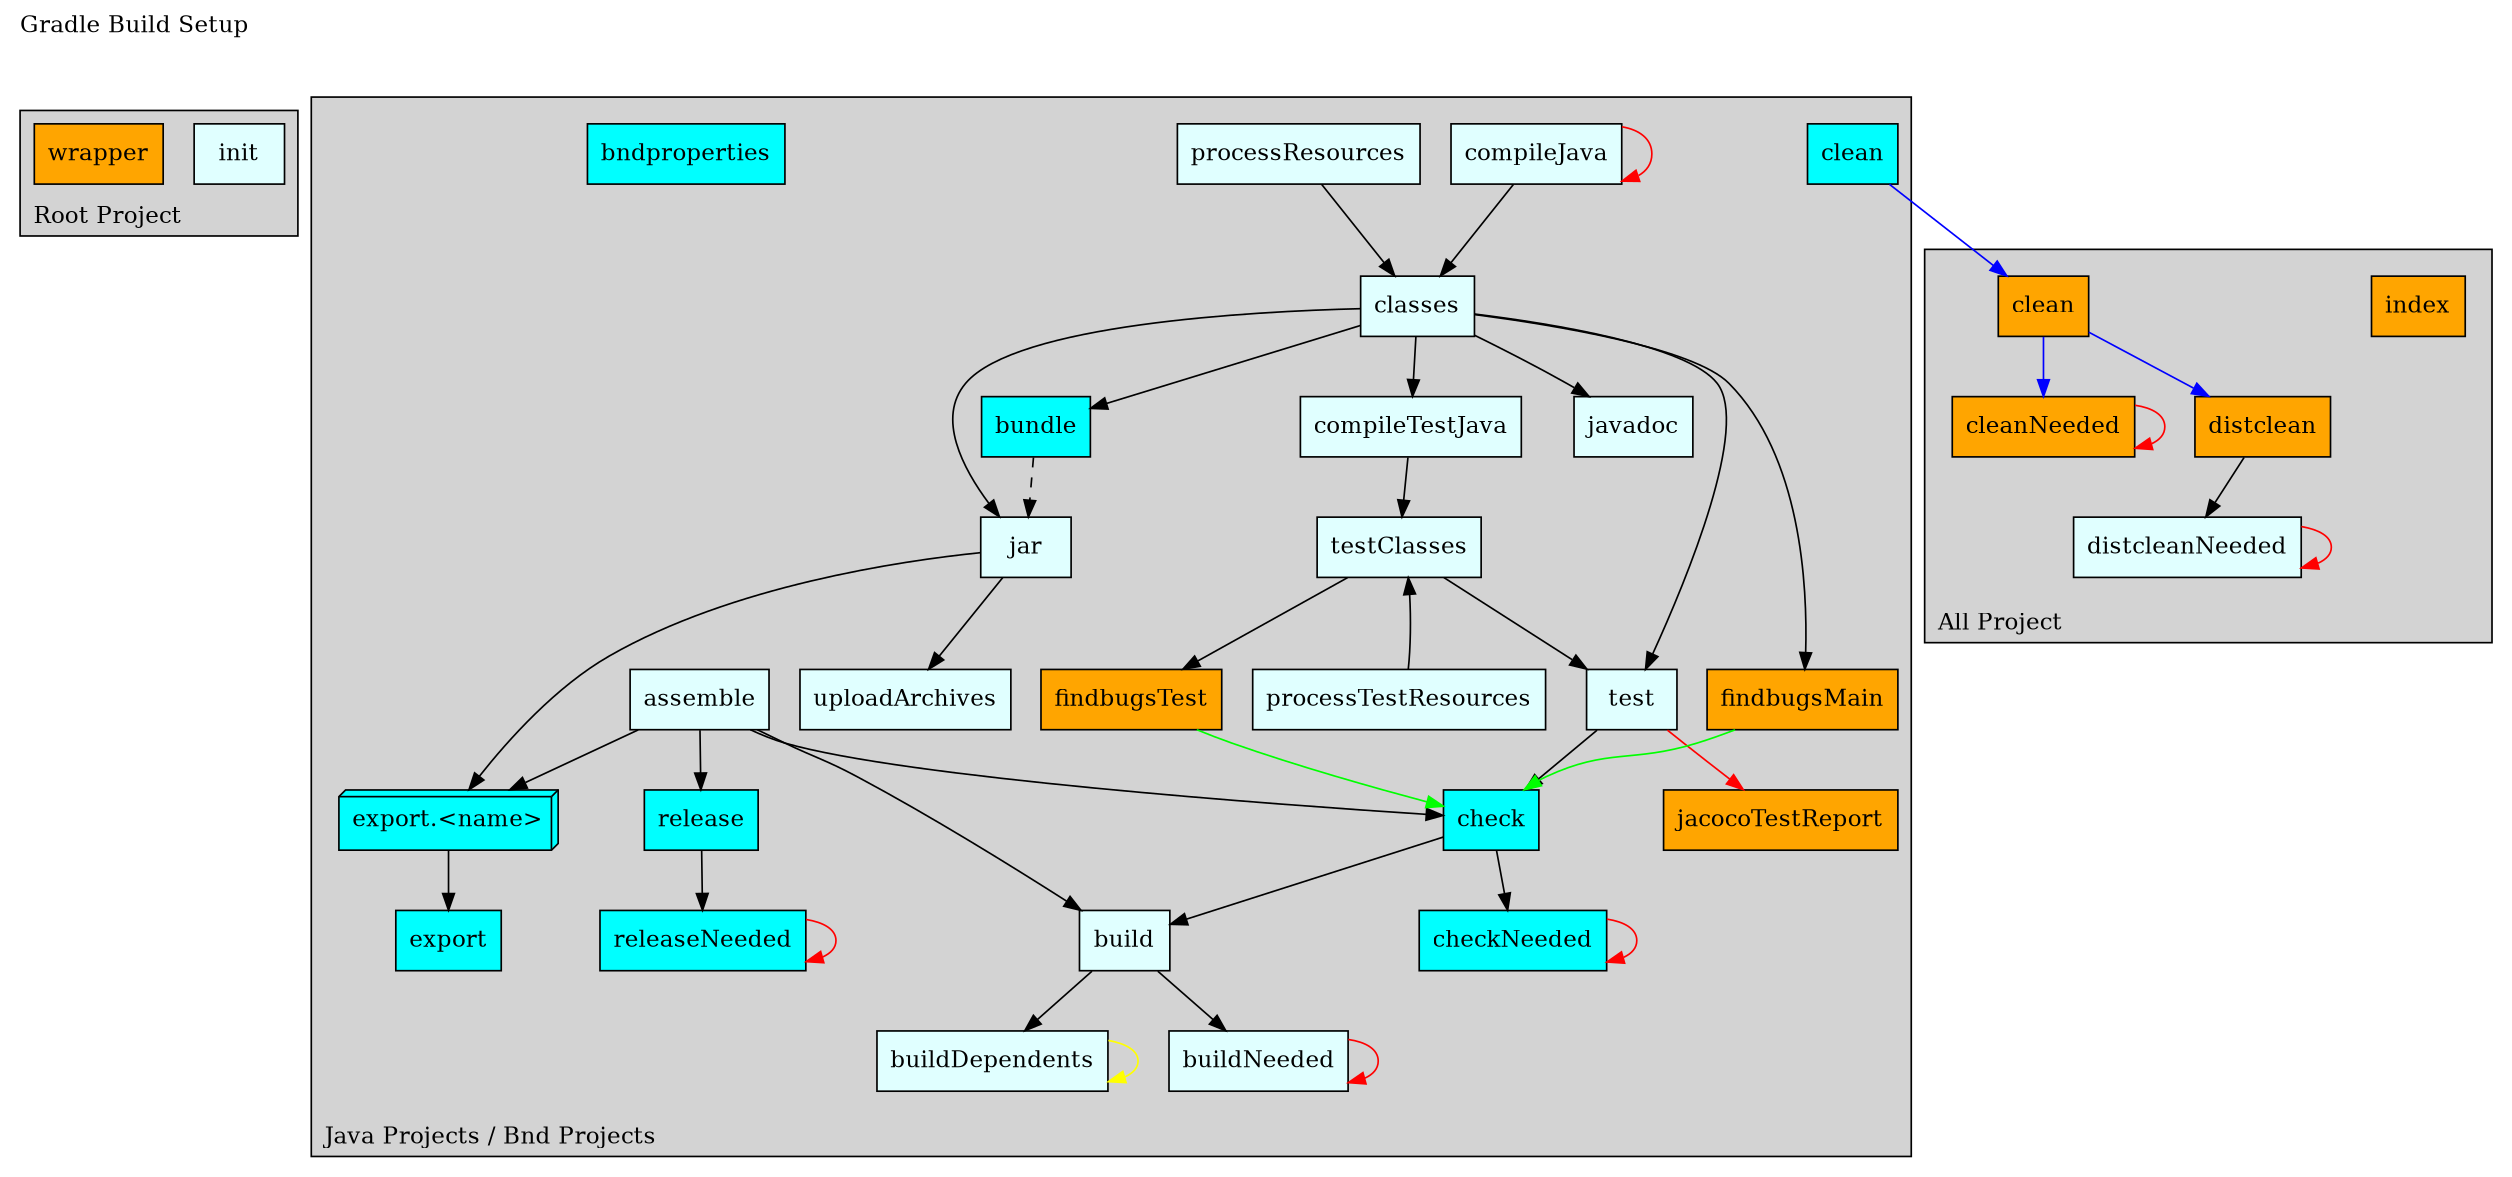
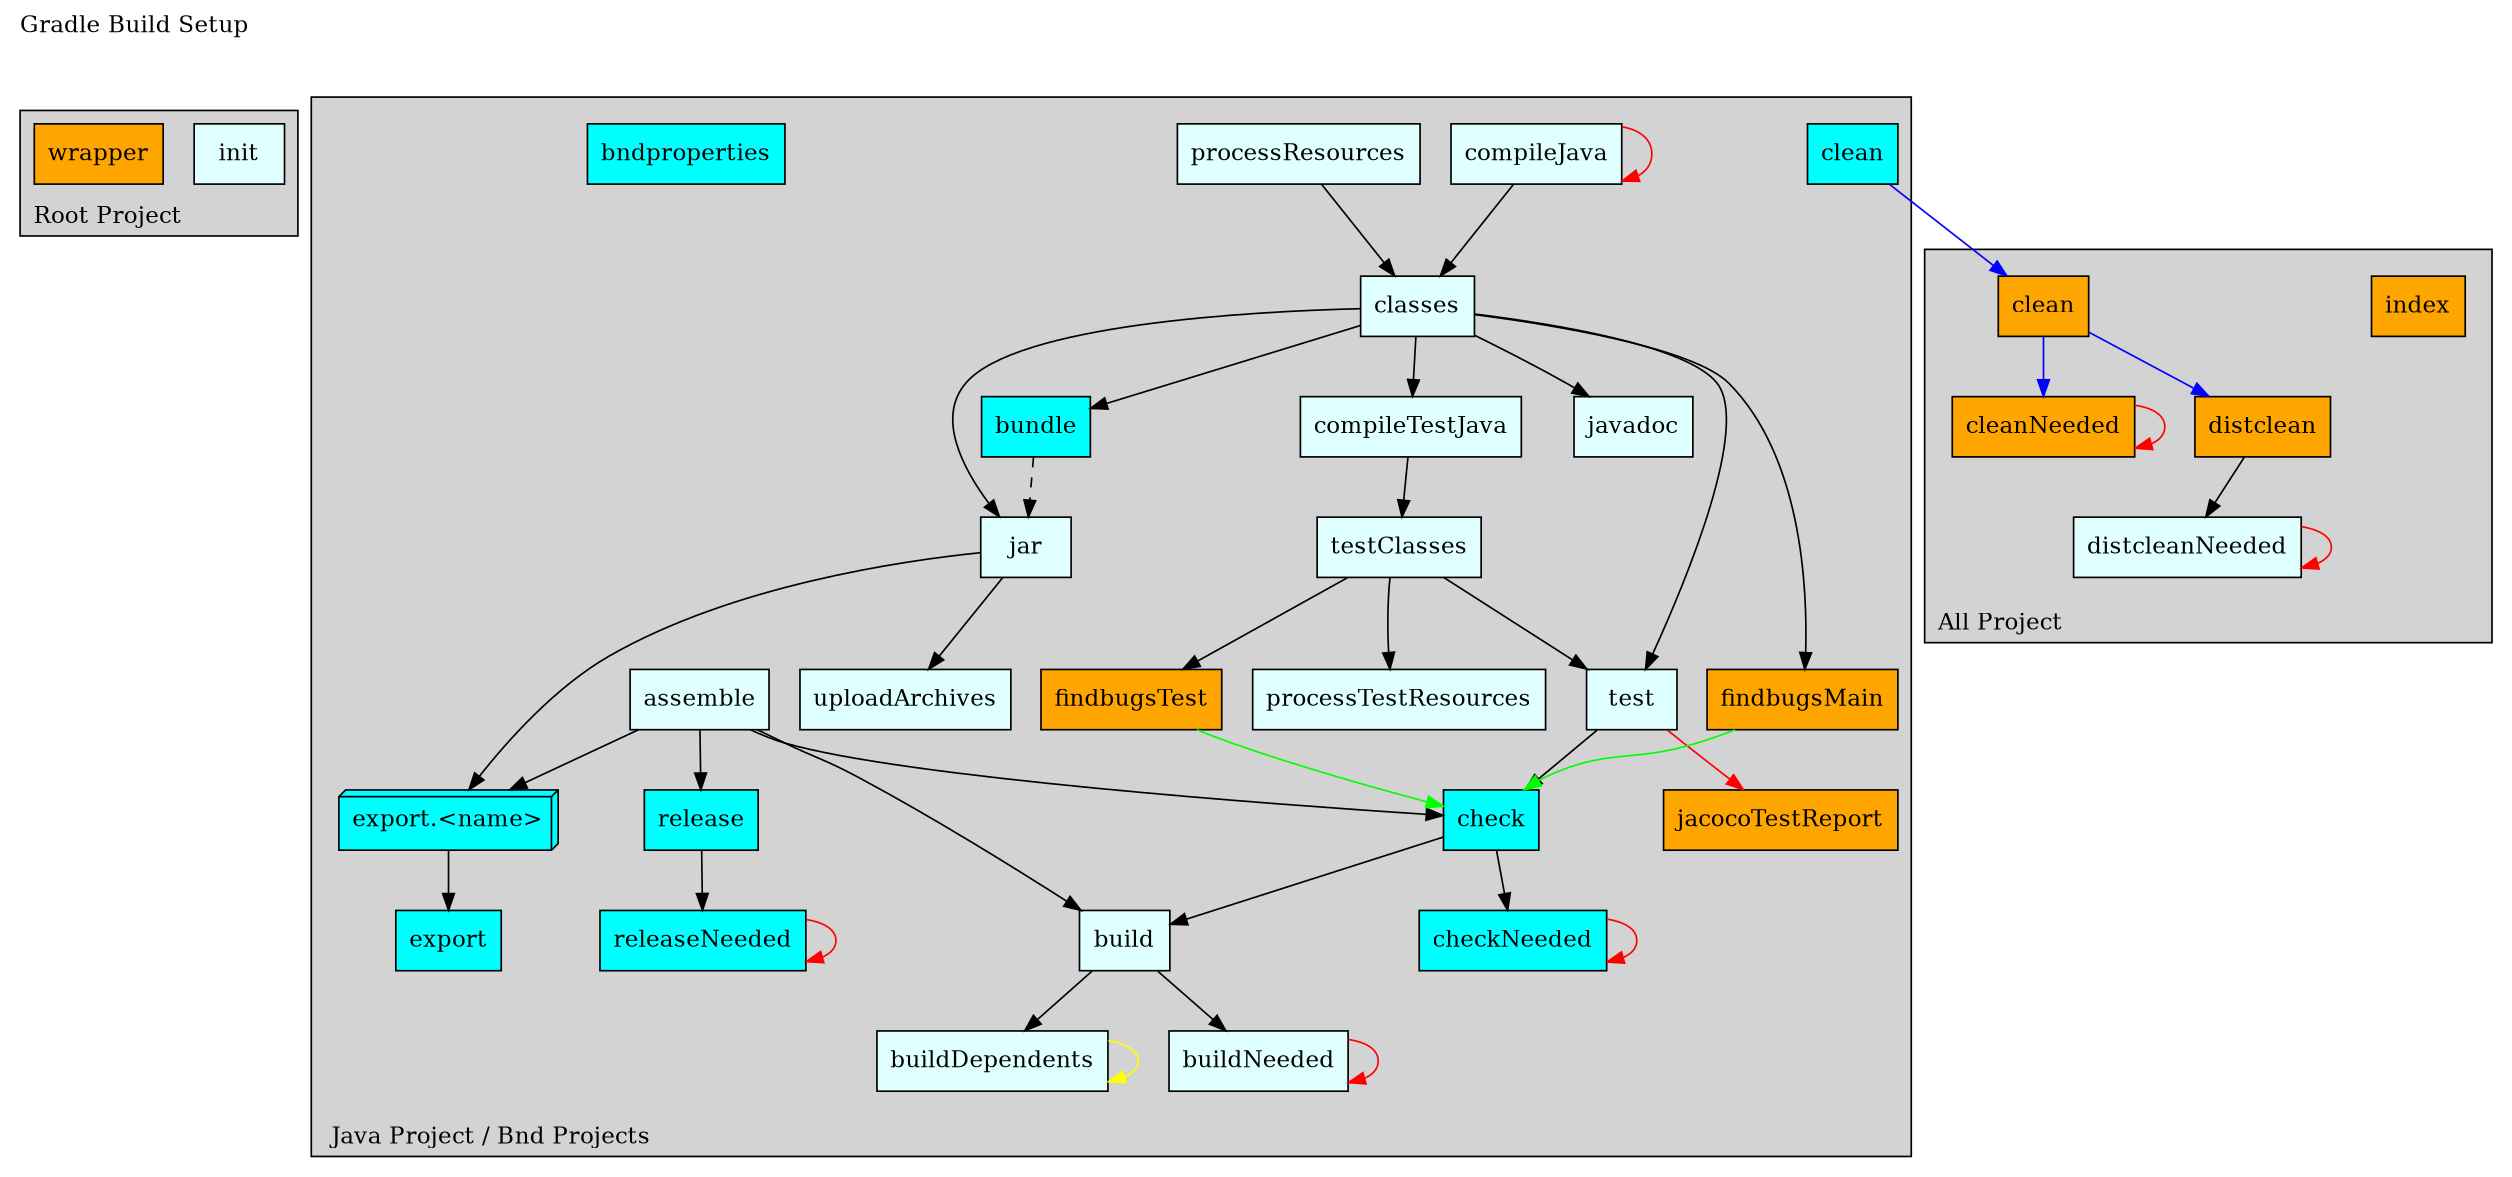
  digraph {
    label="Gradle Build Setup"
    labeljust=l
    labelloc=t
    node [fillcolor=lightcyan shape=box style=filled]
    n1 [label=init]
    n2 [fillcolor=orange label=wrapper]
    n3 [label=compileJava]
    n4 [label=processResources]
    n5 [label=classes]
    n6 [label=jar]
    n7 [fillcolor=cyan label=bundle]
    n8 [label=compileTestJava]
    n9 [label=processTestResources]
    n10 [label=testClasses]
    n11 [label=test]
    n12 [label=uploadArchives]
    n13 [label=assemble]
    n14 [fillcolor=cyan label=check]
    n15 [fillcolor=cyan label=checkNeeded]
    n16 [fillcolor=cyan label=release]
    n17 [fillcolor=cyan label=releaseNeeded]
    n18 [fillcolor=cyan label="export.<name>" shape=box3d]
    n19 [fillcolor=cyan label=export]
    n20 [label=build]
    n21 [label=buildDependents]
    n22 [label=buildNeeded]
    n23 [label=javadoc]
    n24 [fillcolor=orange label=findbugsMain]
    n25 [fillcolor=orange label=findbugsTest]
    n26 [fillcolor=orange label=jacocoTestReport]
    n27 [fillcolor=cyan label=clean]
    n28 [fillcolor=cyan label=bndproperties]
    n29 [fillcolor=orange label=index]
    n30 [fillcolor=orange label=clean]
    n31 [fillcolor=orange label=cleanNeeded]
    n32 [fillcolor=orange label=distclean]
    n33 [label=distcleanNeeded]
    subgraph cluster_1 {
      color=black
      fillcolor=lightgrey
      label="Root Project"
      labelloc=b
      style=filled
      n1
      n2
    }
    subgraph cluster_2 {
      color=black
      fillcolor=lightgrey
-     label="Java Projects / Bnd Projects"
+     label="Java Project / Bnd Projects"
      labelloc=b
      style=filled
      n23
      n24
      n25
      n26
      n27
      n28
      subgraph cluster_3 {
        color=black
        fillcolor=lightgrey
        label=""
        labelloc=b
        style=invis
        n3
        n4
        n5
      }
      subgraph cluster_4 {
        color=black
        fillcolor=lightgrey
        label=""
        labelloc=b
        style=invis
        n6
        n7
      }
      subgraph cluster_5 {
        color=black
        fillcolor=lightgrey
        label=""
        labelloc=b
        style=invis
        n8
        n9
        n10
      }
      subgraph cluster_6 {
        color=black
        fillcolor=lightgrey
        label=""
        labelloc=b
        style=invis
        n11
      }
      subgraph cluster_7 {
        color=black
        fillcolor=lightgrey
        label=""
        labelloc=b
        style=invis
        n12
        n13
      }
      subgraph cluster_8 {
        color=black
        fillcolor=lightgrey
        label=""
        labelloc=b
        style=invis
        n14
        n15
      }
      subgraph cluster_9 {
        color=black
        fillcolor=lightgrey
        label=""
        labelloc=b
        style=invis
        n16
        n17
      }
      subgraph cluster_10 {
        color=black
        fillcolor=lightgrey
        label=""
        labelloc=b
        style=invis
        n18
        n19
      }
      subgraph cluster_11 {
        color=black
        fillcolor=lightgrey
        label=""
        labelloc=b
        style=invis
        n20
        n21
        n22
      }
      subgraph cluster_12 {
        color=black
        fillcolor=lightgrey
        label=""
        labelloc=b
        style=invis
      }
    }
    subgraph cluster_13 {
      color=black
      fillcolor=lightgrey
      label="All Project"
      labelloc=b
      style=filled
      subgraph cluster_14 {
        color=black
        fillcolor=lightgrey
        label=""
        labelloc=b
        style=invis
        n29
      }
      subgraph cluster_15 {
        color=black
        fillcolor=lightgrey
        label=""
        labelloc=b
        style=invis
        n30
        n31
        n32
        n33
      }
    }
    n3 -> n3 [color=red]
    n3 -> n5
    n4 -> n5
    n5 -> n6
    n5 -> n7
    n5 -> n8
    n5 -> n11
    n5 -> n23
    n5 -> n24
    n6 -> n12
    n6 -> n18
    n7 -> n6 [style=dashed]
    n8 -> n10
-   n9 -> n10
+   n10 -> n9
    n10 -> n11
    n10 -> n25
    n11 -> n14
    n11 -> n26 [color=red]
    n13 -> n14
    n13 -> n16
    n13 -> n18
    n13 -> n20
    n14 -> n15
    n14 -> n20
    n15 -> n15 [color=red]
    n16 -> n17
    n17 -> n17 [color=red]
    n18 -> n19
    n20 -> n21
    n20 -> n22
    n21 -> n21 [color=yellow]
    n22 -> n22 [color=red]
    n24 -> n14 [color=green]
    n25 -> n14 [color=green]
    n27 -> n30 [color=blue]
    n30 -> n31 [color=blue]
    n30 -> n32 [color=blue]
    n31 -> n31 [color=red]
    n32 -> n33
    n33 -> n33 [color=red]
  }
